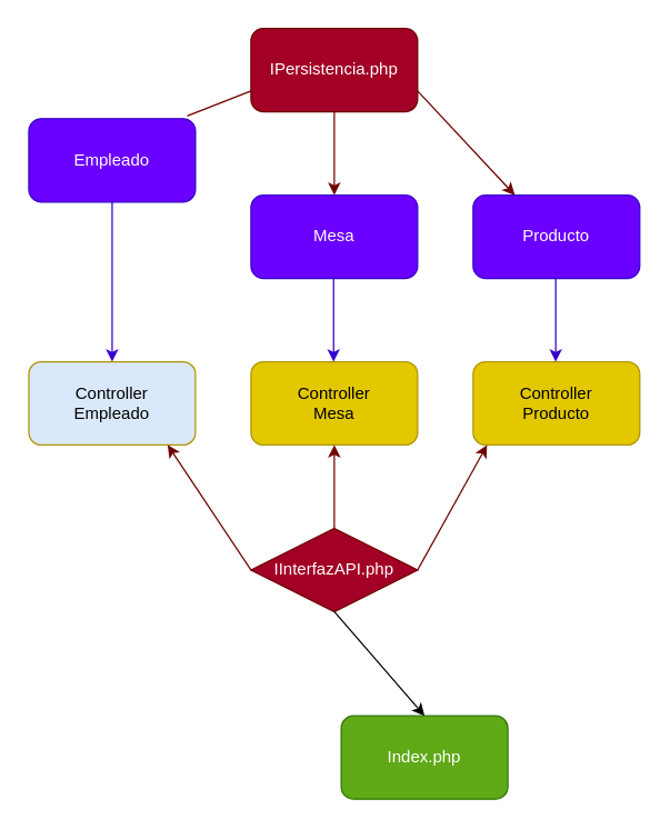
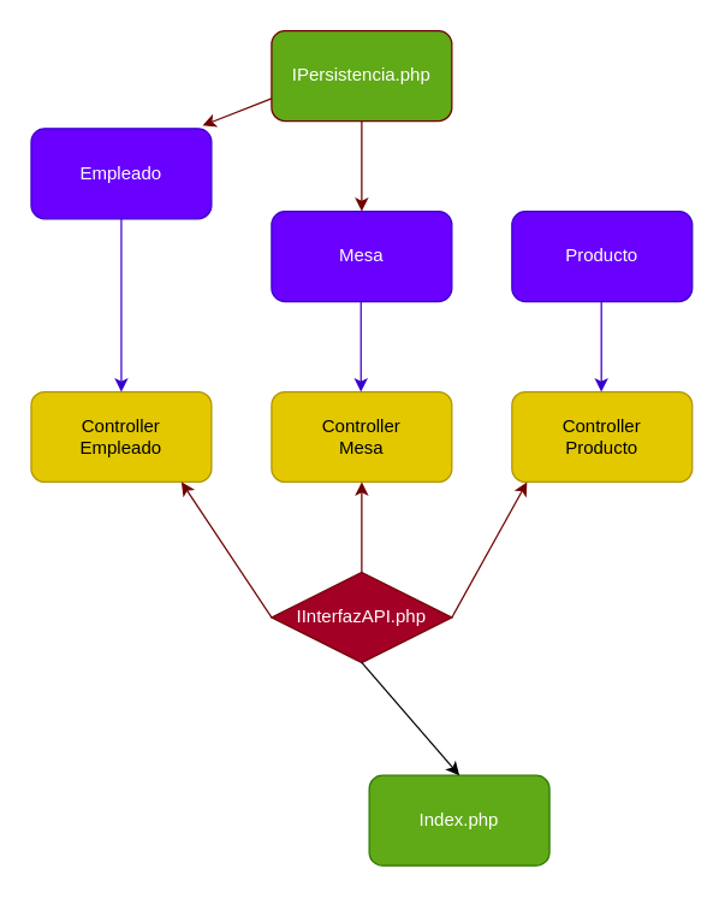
  <mxCell id="0" />
  <mxCell id="1" parent="0" />
  <mxCell id="2" value="Empleado&lt;br&gt;" style="whiteSpace=wrap;html=1;rounded=1;fillColor=#6a00ff;fontColor=#ffffff;strokeColor=#3700CC;" parent="1" vertex="1"><mxGeometry x="20" y="85" width="120" height="60" as="geometry" /></mxCell>
  <mxCell id="3" value="Mesa" style="whiteSpace=wrap;html=1;rounded=1;fillColor=#6a00ff;fontColor=#ffffff;strokeColor=#3700CC;" parent="1" vertex="1"><mxGeometry x="180" y="140" width="120" height="60" as="geometry" /></mxCell>
  <mxCell id="4" value="Producto&lt;br&gt;" style="whiteSpace=wrap;html=1;rounded=1;fillColor=#6a00ff;fontColor=#ffffff;strokeColor=#3700CC;" parent="1" vertex="1"><mxGeometry x="340" y="140" width="120" height="60" as="geometry" /></mxCell>
  <mxCell id="5" value="Index.php&lt;br&gt;" style="whiteSpace=wrap;html=1;rounded=1;fillColor=#60a917;fontColor=#ffffff;strokeColor=#2D7600;" parent="1" vertex="1"><mxGeometry x="245" y="515" width="120" height="60" as="geometry" /></mxCell>
  <mxCell id="6" value="IInterfazAPI.php&lt;br&gt;" style="rhombus;whiteSpace=wrap;html=1;fillColor=#a20025;fontColor=#ffffff;strokeColor=#6F0000;" parent="1" vertex="1"><mxGeometry x="180" y="380" width="120" height="60" as="geometry" /></mxCell>
- <mxCell id="7" value="IPersistencia.php&lt;br&gt;" style="whiteSpace=wrap;html=1;rounded=1;fillColor=#a20025;fontColor=#ffffff;strokeColor=#6F0000;" parent="1" vertex="1"><mxGeometry x="180" y="20" width="120" height="60" as="geometry" /></mxCell>
- <mxCell id="8" value="Controller&lt;br&gt;Empleado" style="whiteSpace=wrap;html=1;rounded=1;fillColor=#dae8fc;fontColor=#000000;strokeColor=#B09500;" parent="1" vertex="1"><mxGeometry x="20" y="260" width="120" height="60" as="geometry" /></mxCell>
+ <mxCell id="7" value="IPersistencia.php&lt;br&gt;" style="whiteSpace=wrap;html=1;rounded=1;fillColor=#60a917;fontColor=#ffffff;strokeColor=#6F0000;" parent="1" vertex="1"><mxGeometry x="180" y="20" width="120" height="60" as="geometry" /></mxCell>
+ <mxCell id="8" value="Controller&lt;br&gt;Empleado" style="whiteSpace=wrap;html=1;rounded=1;fillColor=#e3c800;fontColor=#000000;strokeColor=#B09500;" parent="1" vertex="1"><mxGeometry x="20" y="260" width="120" height="60" as="geometry" /></mxCell>
  <mxCell id="9" value="Controller&lt;br&gt;Mesa&lt;br&gt;" style="whiteSpace=wrap;html=1;rounded=1;fillColor=#e3c800;fontColor=#000000;strokeColor=#B09500;" parent="1" vertex="1"><mxGeometry x="180" y="260" width="120" height="60" as="geometry" /></mxCell>
  <mxCell id="10" value="Controller&lt;br&gt;Producto&lt;br&gt;" style="whiteSpace=wrap;html=1;rounded=1;fillColor=#e3c800;fontColor=#000000;strokeColor=#B09500;" parent="1" vertex="1"><mxGeometry x="340" y="260" width="120" height="60" as="geometry" /></mxCell>
- <mxCell id="11" value="" style="edgeStyle=none;orthogonalLoop=1;jettySize=auto;html=1;exitX=0;exitY=0.75;exitDx=0;exitDy=0;entryX=0.95;entryY=-0.033;entryDx=0;entryDy=0;entryPerimeter=0;fillColor=#a20025;strokeColor=#6F0000;endArrow=none;" parent="1" source="7" target="2" edge="1"><mxGeometry width="100" relative="1" as="geometry"><mxPoint x="170" y="70" as="sourcePoint" /><mxPoint x="130" y="130" as="targetPoint" /><Array as="points" /></mxGeometry></mxCell>
+ <mxCell id="11" value="" style="edgeStyle=none;orthogonalLoop=1;jettySize=auto;html=1;exitX=0;exitY=0.75;exitDx=0;exitDy=0;entryX=0.95;entryY=-0.033;entryDx=0;entryDy=0;entryPerimeter=0;fillColor=#a20025;strokeColor=#6F0000;" parent="1" source="7" target="2" edge="1"><mxGeometry width="100" relative="1" as="geometry"><mxPoint x="170" y="70" as="sourcePoint" /><mxPoint x="130" y="130" as="targetPoint" /><Array as="points" /></mxGeometry></mxCell>
  <mxCell id="12" value="" style="edgeStyle=none;orthogonalLoop=1;jettySize=auto;html=1;exitX=0;exitY=0.75;exitDx=0;exitDy=0;entryX=0.5;entryY=0;entryDx=0;entryDy=0;fillColor=#a20025;strokeColor=#6F0000;" parent="1" target="3" edge="1"><mxGeometry width="100" relative="1" as="geometry"><mxPoint x="240" y="80" as="sourcePoint" /><mxPoint x="240" y="130" as="targetPoint" /><Array as="points" /></mxGeometry></mxCell>
- <mxCell id="13" value="" style="edgeStyle=none;orthogonalLoop=1;jettySize=auto;html=1;exitX=1;exitY=0.75;exitDx=0;exitDy=0;entryX=0.25;entryY=0;entryDx=0;entryDy=0;fillColor=#a20025;strokeColor=#6F0000;" parent="1" source="7" target="4" edge="1"><mxGeometry width="100" relative="1" as="geometry"><mxPoint x="350" y="75" as="sourcePoint" /><mxPoint x="300" y="140" as="targetPoint" /><Array as="points" /></mxGeometry></mxCell>
  <mxCell id="14" value="" style="edgeStyle=none;orthogonalLoop=1;jettySize=auto;html=1;entryX=0.5;entryY=0;entryDx=0;entryDy=0;exitX=0.5;exitY=1;exitDx=0;exitDy=0;fillColor=#6a00ff;strokeColor=#3700CC;" parent="1" source="2" target="8" edge="1"><mxGeometry width="100" relative="1" as="geometry"><mxPoint x="74" y="201" as="sourcePoint" /><mxPoint x="40" y="273.02" as="targetPoint" /><Array as="points" /></mxGeometry></mxCell>
  <mxCell id="15" value="" style="edgeStyle=none;orthogonalLoop=1;jettySize=auto;html=1;entryX=0.5;entryY=0;entryDx=0;entryDy=0;exitX=0.5;exitY=1;exitDx=0;exitDy=0;fillColor=#6a00ff;strokeColor=#3700CC;" parent="1" edge="1"><mxGeometry width="100" relative="1" as="geometry"><mxPoint x="239.5" y="200" as="sourcePoint" /><mxPoint x="239.5" y="260" as="targetPoint" /><Array as="points" /></mxGeometry></mxCell>
  <mxCell id="16" value="" style="edgeStyle=none;orthogonalLoop=1;jettySize=auto;html=1;entryX=0.5;entryY=0;entryDx=0;entryDy=0;exitX=0.5;exitY=1;exitDx=0;exitDy=0;fillColor=#6a00ff;strokeColor=#3700CC;" parent="1" edge="1"><mxGeometry width="100" relative="1" as="geometry"><mxPoint x="399.5" y="200" as="sourcePoint" /><mxPoint x="399.5" y="260" as="targetPoint" /><Array as="points" /></mxGeometry></mxCell>
  <mxCell id="17" value="" style="edgeStyle=none;orthogonalLoop=1;jettySize=auto;html=1;exitX=0;exitY=0.5;exitDx=0;exitDy=0;fillColor=#a20025;strokeColor=#6F0000;" parent="1" source="6" edge="1"><mxGeometry width="100" relative="1" as="geometry"><mxPoint x="140" y="410" as="sourcePoint" /><mxPoint x="120" y="320" as="targetPoint" /><Array as="points" /></mxGeometry></mxCell>
  <mxCell id="18" value="" style="edgeStyle=none;orthogonalLoop=1;jettySize=auto;html=1;entryX=0.5;entryY=1;entryDx=0;entryDy=0;exitX=0.5;exitY=0;exitDx=0;exitDy=0;fillColor=#a20025;strokeColor=#6F0000;" parent="1" source="6" target="9" edge="1"><mxGeometry width="100" relative="1" as="geometry"><mxPoint x="239.5" y="320" as="sourcePoint" /><mxPoint x="239.5" y="380" as="targetPoint" /><Array as="points" /></mxGeometry></mxCell>
  <mxCell id="19" value="" style="edgeStyle=none;orthogonalLoop=1;jettySize=auto;html=1;entryX=0.5;entryY=1;entryDx=0;entryDy=0;exitX=1;exitY=0.5;exitDx=0;exitDy=0;fillColor=#a20025;strokeColor=#6F0000;" parent="1" source="6" edge="1"><mxGeometry width="100" relative="1" as="geometry"><mxPoint x="350" y="380" as="sourcePoint" /><mxPoint x="350" y="320" as="targetPoint" /><Array as="points" /></mxGeometry></mxCell>
  <mxCell id="20" value="" style="edgeStyle=none;orthogonalLoop=1;jettySize=auto;html=1;entryX=0.5;entryY=0;entryDx=0;entryDy=0;exitX=0.5;exitY=1;exitDx=0;exitDy=0;" parent="1" source="6" target="5" edge="1"><mxGeometry width="100" relative="1" as="geometry"><mxPoint x="290" y="490" as="sourcePoint" /><mxPoint x="340" y="400" as="targetPoint" /><Array as="points" /></mxGeometry></mxCell>
